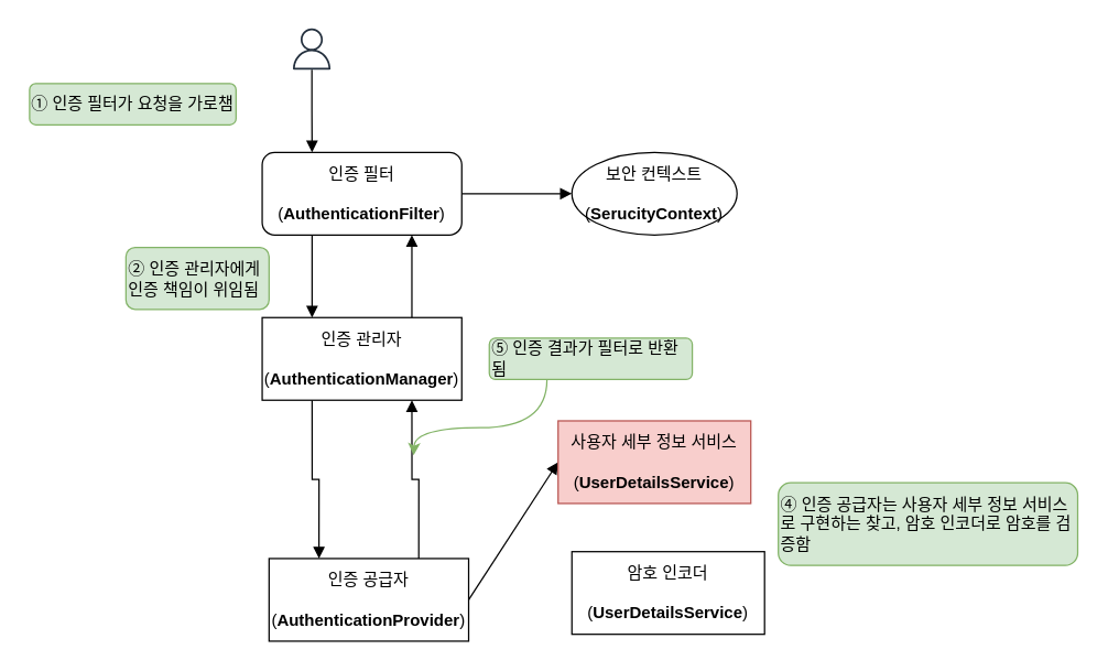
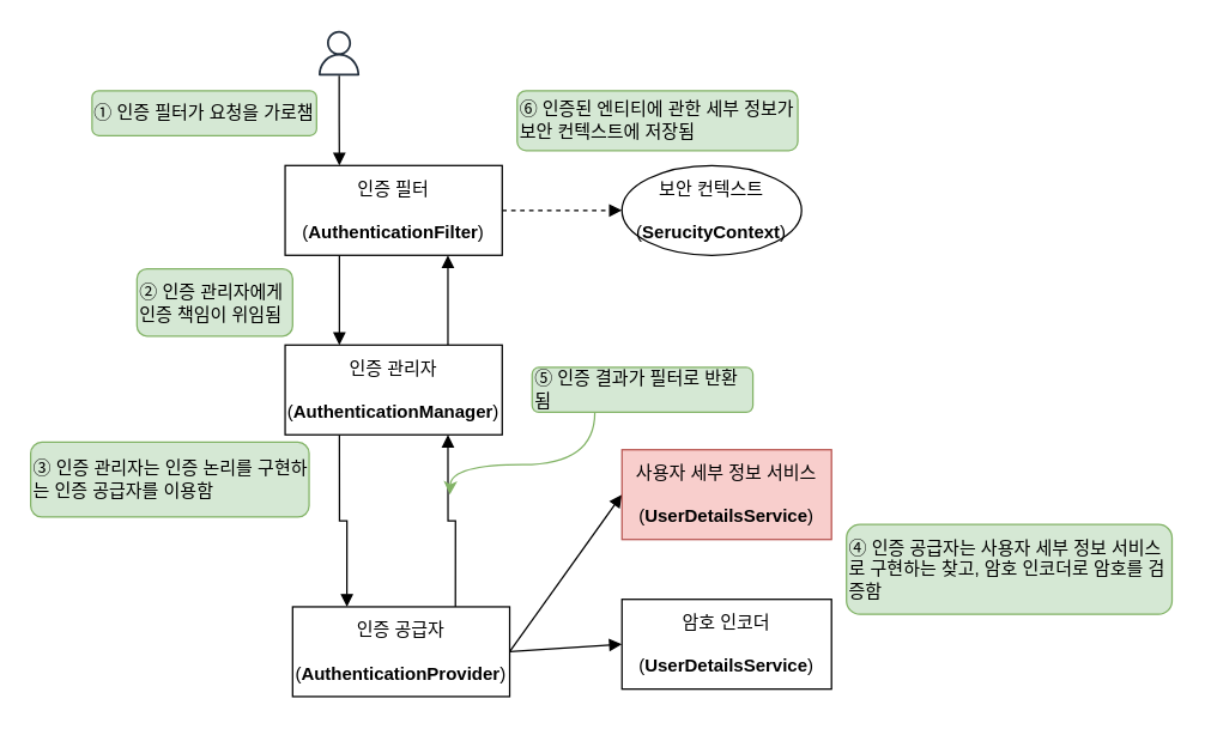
  <mxCell id="0" />
  <mxCell id="1" parent="0" />
  <mxCell id="2" style="edgeStyle=orthogonalEdgeStyle;rounded=0;orthogonalLoop=1;jettySize=auto;html=1;entryX=0.25;entryY=0;entryDx=0;entryDy=0;endArrow=block;endFill=1;" parent="1" source="3" target="6" edge="1"><mxGeometry relative="1" as="geometry" /></mxCell>
  <mxCell id="3" value="" style="sketch=0;outlineConnect=0;fontColor=#232F3E;gradientColor=none;fillColor=#232F3D;strokeColor=none;dashed=0;verticalLabelPosition=bottom;verticalAlign=top;align=center;html=1;fontSize=12;fontStyle=0;aspect=fixed;pointerEvents=1;shape=mxgraph.aws4.user;" parent="1" vertex="1"><mxGeometry x="211" y="20" width="30" height="30" as="geometry" /></mxCell>
  <mxCell id="4" style="edgeStyle=orthogonalEdgeStyle;rounded=0;orthogonalLoop=1;jettySize=auto;html=1;exitX=0.25;exitY=1;exitDx=0;exitDy=0;entryX=0.25;entryY=0;entryDx=0;entryDy=0;endArrow=block;endFill=1;" parent="1" source="6" target="9" edge="1"><mxGeometry relative="1" as="geometry" /></mxCell>
- <mxCell id="5" style="edgeStyle=orthogonalEdgeStyle;rounded=0;orthogonalLoop=1;jettySize=auto;html=1;exitX=1;exitY=0.5;exitDx=0;exitDy=0;entryX=0;entryY=0.5;entryDx=0;entryDy=0;endArrow=block;endFill=1;" parent="1" source="6" target="14" edge="1"><mxGeometry relative="1" as="geometry" /></mxCell>
- <mxCell id="6" value="인증 필터&lt;br&gt;&lt;br&gt;(&lt;b&gt;AuthenticationFilter&lt;/b&gt;)" style="whiteSpace=wrap;html=1;rounded=1;" parent="1" vertex="1"><mxGeometry x="190" y="110" width="145" height="60" as="geometry" /></mxCell>
+ <mxCell id="5" style="edgeStyle=orthogonalEdgeStyle;rounded=0;orthogonalLoop=1;jettySize=auto;html=1;exitX=1;exitY=0.5;exitDx=0;exitDy=0;entryX=0;entryY=0.5;entryDx=0;entryDy=0;endArrow=block;endFill=1;dashed=1;" parent="1" source="6" target="14" edge="1"><mxGeometry relative="1" as="geometry" /></mxCell>
+ <mxCell id="6" value="인증 필터&lt;br&gt;&lt;br&gt;(&lt;b&gt;AuthenticationFilter&lt;/b&gt;)" style="rounded=0;whiteSpace=wrap;html=1;" parent="1" vertex="1"><mxGeometry x="190" y="110" width="145" height="60" as="geometry" /></mxCell>
  <mxCell id="7" style="edgeStyle=orthogonalEdgeStyle;rounded=0;orthogonalLoop=1;jettySize=auto;html=1;exitX=0.25;exitY=1;exitDx=0;exitDy=0;entryX=0.25;entryY=0;entryDx=0;entryDy=0;endArrow=block;endFill=1;" parent="1" source="9" target="13" edge="1"><mxGeometry relative="1" as="geometry" /></mxCell>
  <mxCell id="8" style="edgeStyle=orthogonalEdgeStyle;rounded=0;orthogonalLoop=1;jettySize=auto;html=1;exitX=0.75;exitY=0;exitDx=0;exitDy=0;entryX=0.75;entryY=1;entryDx=0;entryDy=0;endArrow=block;endFill=1;" parent="1" source="9" target="6" edge="1"><mxGeometry relative="1" as="geometry" /></mxCell>
  <mxCell id="9" value="인증 관리자&lt;br&gt;&lt;br&gt;(&lt;b&gt;AuthenticationManager&lt;/b&gt;)" style="rounded=0;whiteSpace=wrap;html=1;" parent="1" vertex="1"><mxGeometry x="190" y="230" width="145" height="60" as="geometry" /></mxCell>
  <mxCell id="10" style="edgeStyle=orthogonalEdgeStyle;rounded=0;orthogonalLoop=1;jettySize=auto;html=1;exitX=0.75;exitY=0;exitDx=0;exitDy=0;entryX=0.75;entryY=1;entryDx=0;entryDy=0;endArrow=block;endFill=1;" parent="1" source="13" target="9" edge="1"><mxGeometry relative="1" as="geometry" /></mxCell>
  <mxCell id="11" style="rounded=0;orthogonalLoop=1;jettySize=auto;html=1;exitX=1;exitY=0.5;exitDx=0;exitDy=0;entryX=0;entryY=0.5;entryDx=0;entryDy=0;endArrow=block;endFill=1;" parent="1" source="13" target="15" edge="1"><mxGeometry relative="1" as="geometry" /></mxCell>
+ <mxCell id="12" style="rounded=0;orthogonalLoop=1;jettySize=auto;html=1;entryX=0;entryY=0.5;entryDx=0;entryDy=0;exitX=1;exitY=0.5;exitDx=0;exitDy=0;endArrow=block;endFill=1;" parent="1" source="13" target="16" edge="1"><mxGeometry relative="1" as="geometry" /></mxCell>
  <mxCell id="13" value="인증 공급자&lt;br&gt;&lt;br&gt;(&lt;b&gt;AuthenticationProvider&lt;/b&gt;)" style="rounded=0;whiteSpace=wrap;html=1;" parent="1" vertex="1"><mxGeometry x="195" y="405" width="145" height="60" as="geometry" /></mxCell>
  <mxCell id="14" value="보안 컨텍스트&lt;br&gt;&lt;br&gt;(&lt;b&gt;SerucityContext&lt;/b&gt;)" style="ellipse;whiteSpace=wrap;html=1;" parent="1" vertex="1"><mxGeometry x="415" y="110" width="120" height="60" as="geometry" /></mxCell>
- <mxCell id="15" value="사용자 세부 정보 서비스&lt;br&gt;&lt;br&gt;(&lt;b&gt;UserDetailsService&lt;/b&gt;)" style="rounded=0;whiteSpace=wrap;html=1;fillColor=#f8cecc;strokeColor=#b85450;" parent="1" vertex="1"><mxGeometry x="405" y="305" width="140" height="60" as="geometry" /></mxCell>
+ <mxCell id="15" value="사용자 세부 정보 서비스&lt;br&gt;&lt;br&gt;(&lt;b&gt;UserDetailsService&lt;/b&gt;)" style="rounded=0;whiteSpace=wrap;html=1;fillColor=#f8cecc;strokeColor=#b85450;" parent="1" vertex="1"><mxGeometry x="415" y="300" width="140" height="60" as="geometry" /></mxCell>
  <mxCell id="16" value="암호 인코더&lt;br&gt;&lt;br&gt;(&lt;b&gt;UserDetailsService&lt;/b&gt;)" style="rounded=0;whiteSpace=wrap;html=1;" parent="1" vertex="1"><mxGeometry x="415" y="400" width="140" height="60" as="geometry" /></mxCell>
- <mxCell id="17" value="① 인증 필터가 요청을 가로챔" style="text;html=1;strokeColor=#82b366;fillColor=#d5e8d4;align=center;verticalAlign=middle;whiteSpace=wrap;rounded=1;" parent="1" vertex="1"><mxGeometry x="21" y="60" width="150" height="30" as="geometry" /></mxCell>
+ <mxCell id="17" value="① 인증 필터가 요청을 가로챔" style="text;html=1;strokeColor=#82b366;fillColor=#d5e8d4;align=center;verticalAlign=middle;whiteSpace=wrap;rounded=1;" parent="1" vertex="1"><mxGeometry x="61" y="60" width="150" height="30" as="geometry" /></mxCell>
  <mxCell id="18" value="② 인증 관리자에게 &lt;br&gt;인증 책임이 위임됨" style="text;html=1;strokeColor=#82b366;fillColor=#d5e8d4;align=left;verticalAlign=middle;whiteSpace=wrap;rounded=1;" parent="1" vertex="1"><mxGeometry x="91" y="179" width="104" height="45" as="geometry" /></mxCell>
+ <mxCell id="19" value="③ 인증 관리자는 인증 논리를 구현하는 인증 공급자를 이용함" style="text;html=1;strokeColor=#82b366;fillColor=#d5e8d4;align=left;verticalAlign=middle;whiteSpace=wrap;rounded=1;" parent="1" vertex="1"><mxGeometry x="20" y="295" width="186" height="50" as="geometry" /></mxCell>
  <mxCell id="20" value="④ 인증 공급자는 사용자 세부 정보 서비스로 구현하는 찾고, 암호 인코더로 암호를 검증함" style="text;html=1;strokeColor=#82b366;fillColor=#d5e8d4;align=left;verticalAlign=middle;whiteSpace=wrap;rounded=1;" parent="1" vertex="1"><mxGeometry x="565" y="350" width="217.5" height="60" as="geometry" /></mxCell>
  <mxCell id="21" style="edgeStyle=orthogonalEdgeStyle;rounded=0;orthogonalLoop=1;jettySize=auto;html=1;exitX=0.25;exitY=1;exitDx=0;exitDy=0;curved=1;fillColor=#d5e8d4;strokeColor=#82b366;" parent="1" edge="1"><mxGeometry relative="1" as="geometry"><mxPoint x="300" y="330" as="targetPoint" /><mxPoint x="396.875" y="275" as="sourcePoint" /><Array as="points"><mxPoint x="397" y="310" /><mxPoint x="301" y="310" /></Array></mxGeometry></mxCell>
  <mxCell id="22" value="⑤ 인증 결과가 필터로 반환됨" style="text;html=1;strokeColor=#82b366;fillColor=#d5e8d4;align=left;verticalAlign=middle;whiteSpace=wrap;rounded=1;" parent="1" vertex="1"><mxGeometry x="355" y="245" width="147.5" height="30" as="geometry" /></mxCell>
+ <mxCell id="23" value="⑥ 인증된 엔티티에 관한 세부 정보가 보안 컨텍스트에 저장됨" style="text;html=1;strokeColor=#82b366;fillColor=#d5e8d4;align=left;verticalAlign=middle;whiteSpace=wrap;rounded=1;" parent="1" vertex="1"><mxGeometry x="345" y="60" width="187.5" height="40" as="geometry" /></mxCell>
